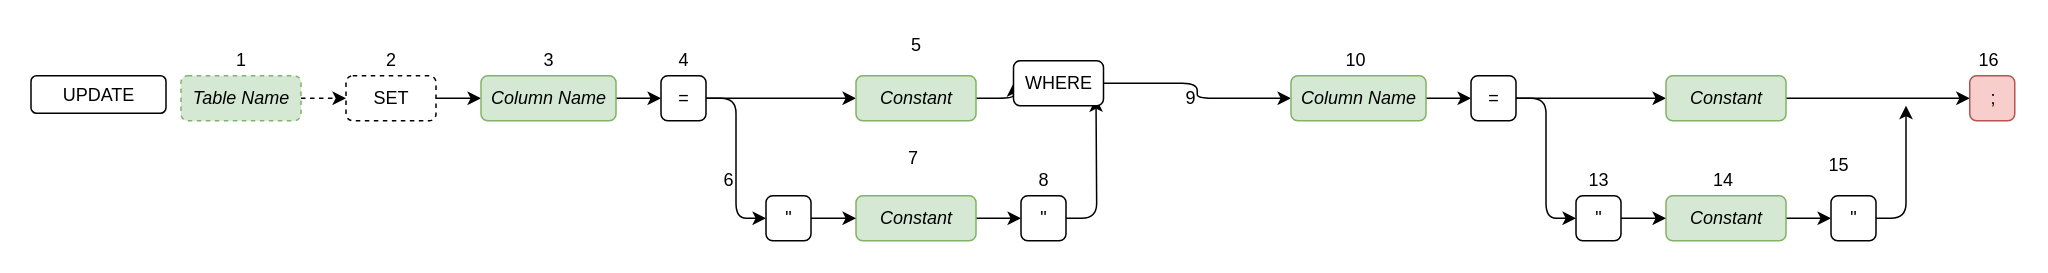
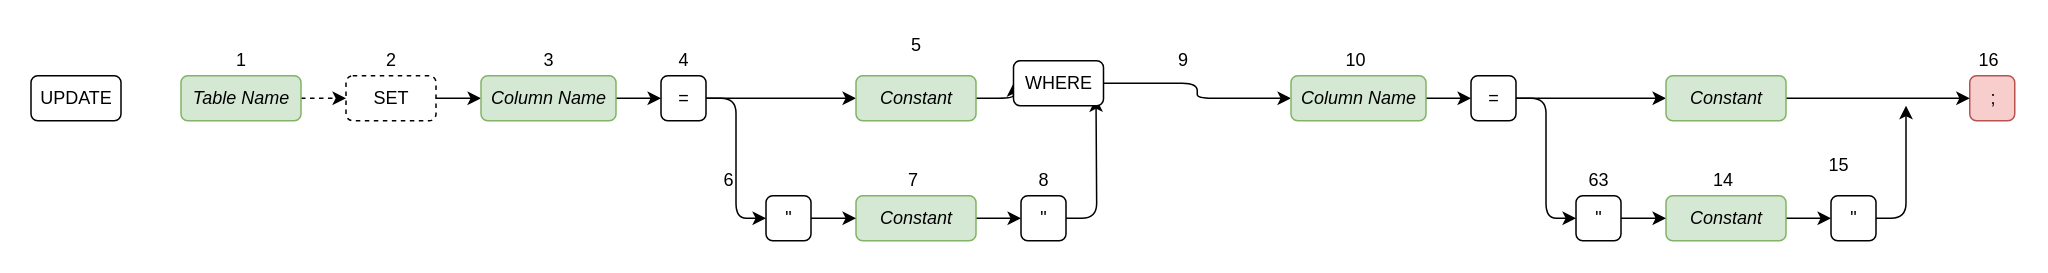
  <mxCell id="0" />
  <mxCell id="1" parent="0" />
- <mxCell id="2" value="UPDATE" style="html=1;rounded=1;" parent="1" vertex="1"><mxGeometry x="20" y="50" width="90" height="25" as="geometry" /></mxCell>
+ <mxCell id="2" value="UPDATE" style="html=1;rounded=1;" parent="1" vertex="1"><mxGeometry x="20" y="50" width="60" height="30" as="geometry" /></mxCell>
  <mxCell id="3" style="edgeStyle=orthogonalEdgeStyle;orthogonalLoop=1;jettySize=auto;html=1;exitX=1;exitY=0.5;exitDx=0;exitDy=0;entryX=0;entryY=0.5;entryDx=0;entryDy=0;dashed=1;" parent="1" source="4" target="7" edge="1"><mxGeometry relative="1" as="geometry"><mxPoint x="230" y="65" as="targetPoint" /></mxGeometry></mxCell>
- <mxCell id="4" value="&lt;i&gt;Table Name&lt;/i&gt;" style="html=1;fillColor=#d5e8d4;strokeColor=#82b366;rounded=1;dashed=1;" parent="1" vertex="1"><mxGeometry x="120" y="50" width="80" height="30" as="geometry" /></mxCell>
+ <mxCell id="4" value="&lt;i&gt;Table Name&lt;/i&gt;" style="html=1;fillColor=#d5e8d4;strokeColor=#82b366;rounded=1;" parent="1" vertex="1"><mxGeometry x="120" y="50" width="80" height="30" as="geometry" /></mxCell>
  <mxCell id="5" value="1" style="text;html=1;align=center;verticalAlign=middle;resizable=0;points=[];autosize=1;rounded=1;" parent="1" vertex="1"><mxGeometry x="150" y="30" width="20" height="20" as="geometry" /></mxCell>
  <mxCell id="6" style="edgeStyle=orthogonalEdgeStyle;orthogonalLoop=1;jettySize=auto;html=1;exitX=1;exitY=0.5;exitDx=0;exitDy=0;entryX=0;entryY=0.5;entryDx=0;entryDy=0;" parent="1" source="7" edge="1"><mxGeometry relative="1" as="geometry"><mxPoint x="320" y="65" as="targetPoint" /></mxGeometry></mxCell>
  <mxCell id="7" value="SET" style="html=1;rounded=1;dashed=1;" parent="1" vertex="1"><mxGeometry x="230" y="50" width="60" height="30" as="geometry" /></mxCell>
  <mxCell id="8" value="2" style="text;html=1;align=center;verticalAlign=middle;resizable=0;points=[];autosize=1;rounded=1;" parent="1" vertex="1"><mxGeometry x="250" y="30" width="20" height="20" as="geometry" /></mxCell>
  <mxCell id="9" style="edgeStyle=orthogonalEdgeStyle;orthogonalLoop=1;jettySize=auto;html=1;exitX=1;exitY=0.5;exitDx=0;exitDy=0;entryX=0;entryY=0.5;entryDx=0;entryDy=0;" parent="1" source="10" target="16" edge="1"><mxGeometry relative="1" as="geometry"><mxPoint x="430" y="65" as="sourcePoint" /><mxPoint x="460" y="65" as="targetPoint" /></mxGeometry></mxCell>
  <mxCell id="10" value="&lt;i&gt;Column Name&lt;/i&gt;" style="html=1;fillColor=#d5e8d4;strokeColor=#82b366;rounded=1;" parent="1" vertex="1"><mxGeometry x="320" y="50" width="90" height="30" as="geometry" /></mxCell>
  <mxCell id="11" value="3" style="text;html=1;align=center;verticalAlign=middle;resizable=0;points=[];autosize=1;rounded=1;" parent="1" vertex="1"><mxGeometry x="355" y="30" width="20" height="20" as="geometry" /></mxCell>
  <mxCell id="12" value=";" style="html=1;fillColor=#f8cecc;strokeColor=#b85450;rounded=1;" parent="1" vertex="1"><mxGeometry x="1312.5" y="50" width="30" height="30" as="geometry" /></mxCell>
  <mxCell id="13" value="16" style="text;html=1;align=center;verticalAlign=middle;resizable=0;points=[];autosize=1;rounded=1;" parent="1" vertex="1"><mxGeometry x="1310" y="30" width="30" height="20" as="geometry" /></mxCell>
  <mxCell id="14" style="edgeStyle=orthogonalEdgeStyle;orthogonalLoop=1;jettySize=auto;html=1;exitX=1;exitY=0.5;exitDx=0;exitDy=0;entryX=0;entryY=0.5;entryDx=0;entryDy=0;" parent="1" source="16" target="46" edge="1"><mxGeometry relative="1" as="geometry"><mxPoint x="495" y="65" as="targetPoint" /></mxGeometry></mxCell>
  <mxCell id="15" style="edgeStyle=orthogonalEdgeStyle;rounded=1;orthogonalLoop=1;jettySize=auto;html=1;exitX=1;exitY=0.5;exitDx=0;exitDy=0;" edge="1" parent="1" source="16" target="19"><mxGeometry relative="1" as="geometry" /></mxCell>
  <mxCell id="16" value="=" style="html=1;rounded=1;" parent="1" vertex="1"><mxGeometry x="440" y="50" width="30" height="30" as="geometry" /></mxCell>
  <mxCell id="17" value="4" style="text;html=1;align=center;verticalAlign=middle;resizable=0;points=[];autosize=1;rounded=1;" parent="1" vertex="1"><mxGeometry x="445" y="30" width="20" height="20" as="geometry" /></mxCell>
  <mxCell id="18" style="edgeStyle=orthogonalEdgeStyle;rounded=1;orthogonalLoop=1;jettySize=auto;html=1;exitX=1;exitY=0.5;exitDx=0;exitDy=0;entryX=0;entryY=0.5;entryDx=0;entryDy=0;" edge="1" parent="1" source="19" target="23"><mxGeometry relative="1" as="geometry" /></mxCell>
  <mxCell id="19" value="&lt;i&gt;Constant&lt;/i&gt;" style="html=1;fillColor=#d5e8d4;strokeColor=#82b366;rounded=1;" parent="1" vertex="1"><mxGeometry x="570" y="50" width="80" height="30" as="geometry" /></mxCell>
  <mxCell id="20" value="5" style="text;html=1;align=center;verticalAlign=middle;resizable=0;points=[];autosize=1;rounded=1;" parent="1" vertex="1"><mxGeometry x="600" y="20" width="20" height="20" as="geometry" /></mxCell>
  <mxCell id="21" style="edgeStyle=orthogonalEdgeStyle;orthogonalLoop=1;jettySize=auto;html=1;exitX=1;exitY=0.5;exitDx=0;exitDy=0;" parent="1" source="47" edge="1"><mxGeometry relative="1" as="geometry"><mxPoint x="630" y="65" as="sourcePoint" /><mxPoint x="730" y="65" as="targetPoint" /></mxGeometry></mxCell>
  <mxCell id="22" style="edgeStyle=orthogonalEdgeStyle;orthogonalLoop=1;jettySize=auto;html=1;exitX=1;exitY=0.5;exitDx=0;exitDy=0;entryX=0;entryY=0.5;entryDx=0;entryDy=0;" parent="1" source="23" edge="1" target="26"><mxGeometry relative="1" as="geometry"><mxPoint x="850" y="65" as="targetPoint" /></mxGeometry></mxCell>
  <mxCell id="23" value="WHERE" style="html=1;rounded=1;" parent="1" vertex="1"><mxGeometry x="675" y="40" width="60" height="30" as="geometry" /></mxCell>
- <mxCell id="24" value="9" style="text;html=1;align=center;verticalAlign=middle;resizable=0;points=[];autosize=1;rounded=1;" parent="1" vertex="1"><mxGeometry x="782.5" y="55" width="20" height="20" as="geometry" /></mxCell>
+ <mxCell id="24" value="9" style="text;html=1;align=center;verticalAlign=middle;resizable=0;points=[];autosize=1;rounded=1;" parent="1" vertex="1"><mxGeometry x="777.5" y="30" width="20" height="20" as="geometry" /></mxCell>
  <mxCell id="25" style="edgeStyle=orthogonalEdgeStyle;orthogonalLoop=1;jettySize=auto;html=1;exitX=1;exitY=0.5;exitDx=0;exitDy=0;entryX=0;entryY=0.5;entryDx=0;entryDy=0;" parent="1" source="26" target="30" edge="1"><mxGeometry relative="1" as="geometry"><mxPoint x="970" y="65" as="sourcePoint" /><mxPoint x="1000" y="65" as="targetPoint" /></mxGeometry></mxCell>
  <mxCell id="26" value="&lt;i&gt;Column Name&lt;/i&gt;" style="html=1;fillColor=#d5e8d4;strokeColor=#82b366;rounded=1;" parent="1" vertex="1"><mxGeometry x="860" y="50" width="90" height="30" as="geometry" /></mxCell>
  <mxCell id="27" value="10" style="text;html=1;align=center;verticalAlign=middle;resizable=0;points=[];autosize=1;rounded=1;" parent="1" vertex="1"><mxGeometry x="887.5" y="30" width="30" height="20" as="geometry" /></mxCell>
  <mxCell id="28" style="edgeStyle=orthogonalEdgeStyle;orthogonalLoop=1;jettySize=auto;html=1;exitX=1;exitY=0.5;exitDx=0;exitDy=0;entryX=0;entryY=0.5;entryDx=0;entryDy=0;" parent="1" source="30" target="32" edge="1"><mxGeometry relative="1" as="geometry"><mxPoint x="1035" y="65" as="targetPoint" /></mxGeometry></mxCell>
  <mxCell id="29" style="edgeStyle=orthogonalEdgeStyle;rounded=1;orthogonalLoop=1;jettySize=auto;html=1;exitX=1;exitY=0.5;exitDx=0;exitDy=0;entryX=0;entryY=0.5;entryDx=0;entryDy=0;" parent="1" source="30" target="37" edge="1"><mxGeometry relative="1" as="geometry" /></mxCell>
  <mxCell id="30" value="=" style="html=1;rounded=1;" parent="1" vertex="1"><mxGeometry x="980" y="50" width="30" height="30" as="geometry" /></mxCell>
  <mxCell id="31" style="edgeStyle=orthogonalEdgeStyle;orthogonalLoop=1;jettySize=auto;html=1;exitX=1;exitY=0.5;exitDx=0;exitDy=0;entryX=0;entryY=0.5;entryDx=0;entryDy=0;" parent="1" source="32" target="12" edge="1"><mxGeometry relative="1" as="geometry" /></mxCell>
  <mxCell id="32" value="&lt;i&gt;Constant&lt;/i&gt;" style="html=1;fillColor=#d5e8d4;strokeColor=#82b366;rounded=1;" parent="1" vertex="1"><mxGeometry x="1110" y="50" width="80" height="30" as="geometry" /></mxCell>
  <mxCell id="33" style="edgeStyle=orthogonalEdgeStyle;rounded=0;orthogonalLoop=1;jettySize=auto;html=1;exitX=1;exitY=0.5;exitDx=0;exitDy=0;entryX=0;entryY=0.5;entryDx=0;entryDy=0;" parent="1" source="34" target="39" edge="1"><mxGeometry relative="1" as="geometry" /></mxCell>
  <mxCell id="34" value="&lt;i&gt;Constant&lt;/i&gt;" style="html=1;fillColor=#d5e8d4;strokeColor=#82b366;rounded=1;" parent="1" vertex="1"><mxGeometry x="1110" y="130" width="80" height="30" as="geometry" /></mxCell>
  <mxCell id="35" value="14" style="text;html=1;align=center;verticalAlign=middle;resizable=0;points=[];autosize=1;rounded=1;" parent="1" vertex="1"><mxGeometry x="1132.5" y="110" width="30" height="20" as="geometry" /></mxCell>
  <mxCell id="36" style="edgeStyle=orthogonalEdgeStyle;rounded=0;orthogonalLoop=1;jettySize=auto;html=1;exitX=1;exitY=0.5;exitDx=0;exitDy=0;entryX=0;entryY=0.5;entryDx=0;entryDy=0;" parent="1" source="37" target="34" edge="1"><mxGeometry relative="1" as="geometry" /></mxCell>
  <mxCell id="37" value="&quot;" style="html=1;rounded=1;" parent="1" vertex="1"><mxGeometry x="1050" y="130" width="30" height="30" as="geometry" /></mxCell>
  <mxCell id="38" style="edgeStyle=orthogonalEdgeStyle;rounded=1;orthogonalLoop=1;jettySize=auto;html=1;exitX=1;exitY=0.5;exitDx=0;exitDy=0;" parent="1" source="39" edge="1"><mxGeometry relative="1" as="geometry"><mxPoint x="1270" y="70" as="targetPoint" /><Array as="points"><mxPoint x="1270" y="145" /><mxPoint x="1270" y="70" /></Array></mxGeometry></mxCell>
  <mxCell id="39" value="&quot;" style="html=1;rounded=1;" parent="1" vertex="1"><mxGeometry x="1220" y="130" width="30" height="30" as="geometry" /></mxCell>
- <mxCell id="40" value="13" style="text;html=1;align=center;verticalAlign=middle;resizable=0;points=[];autosize=1;rounded=1;" parent="1" vertex="1"><mxGeometry x="1050" y="110" width="30" height="20" as="geometry" /></mxCell>
+ <mxCell id="40" value="63" style="text;html=1;align=center;verticalAlign=middle;resizable=0;points=[];autosize=1;rounded=1;" parent="1" vertex="1"><mxGeometry x="1050" y="110" width="30" height="20" as="geometry" /></mxCell>
  <mxCell id="41" value="15" style="text;html=1;align=center;verticalAlign=middle;resizable=0;points=[];autosize=1;rounded=1;" parent="1" vertex="1"><mxGeometry x="1210" y="100" width="30" height="20" as="geometry" /></mxCell>
  <mxCell id="42" style="edgeStyle=orthogonalEdgeStyle;rounded=0;orthogonalLoop=1;jettySize=auto;html=1;exitX=1;exitY=0.5;exitDx=0;exitDy=0;entryX=0;entryY=0.5;entryDx=0;entryDy=0;" edge="1" source="43" target="47" parent="1"><mxGeometry relative="1" as="geometry" /></mxCell>
  <mxCell id="43" value="&lt;i&gt;Constant&lt;/i&gt;" style="html=1;fillColor=#d5e8d4;strokeColor=#82b366;rounded=1;" vertex="1" parent="1"><mxGeometry x="570" y="130" width="80" height="30" as="geometry" /></mxCell>
- <mxCell id="44" value="7" style="text;html=1;align=center;verticalAlign=middle;resizable=0;points=[];autosize=1;rounded=1;" vertex="1" parent="1"><mxGeometry x="597.5" y="95" width="20" height="20" as="geometry" /></mxCell>
+ <mxCell id="44" value="7" style="text;html=1;align=center;verticalAlign=middle;resizable=0;points=[];autosize=1;rounded=1;" vertex="1" parent="1"><mxGeometry x="597.5" y="110" width="20" height="20" as="geometry" /></mxCell>
  <mxCell id="45" style="edgeStyle=orthogonalEdgeStyle;rounded=0;orthogonalLoop=1;jettySize=auto;html=1;exitX=1;exitY=0.5;exitDx=0;exitDy=0;entryX=0;entryY=0.5;entryDx=0;entryDy=0;" edge="1" source="46" target="43" parent="1"><mxGeometry relative="1" as="geometry" /></mxCell>
  <mxCell id="46" value="&quot;" style="html=1;rounded=1;" vertex="1" parent="1"><mxGeometry x="510" y="130" width="30" height="30" as="geometry" /></mxCell>
  <mxCell id="47" value="&quot;" style="html=1;rounded=1;" vertex="1" parent="1"><mxGeometry x="680" y="130" width="30" height="30" as="geometry" /></mxCell>
  <mxCell id="48" value="6" style="text;html=1;align=center;verticalAlign=middle;resizable=0;points=[];autosize=1;rounded=1;" vertex="1" parent="1"><mxGeometry x="475" y="110" width="20" height="20" as="geometry" /></mxCell>
  <mxCell id="49" value="8" style="text;html=1;align=center;verticalAlign=middle;resizable=0;points=[];autosize=1;rounded=1;" vertex="1" parent="1"><mxGeometry x="685" y="110" width="20" height="20" as="geometry" /></mxCell>
